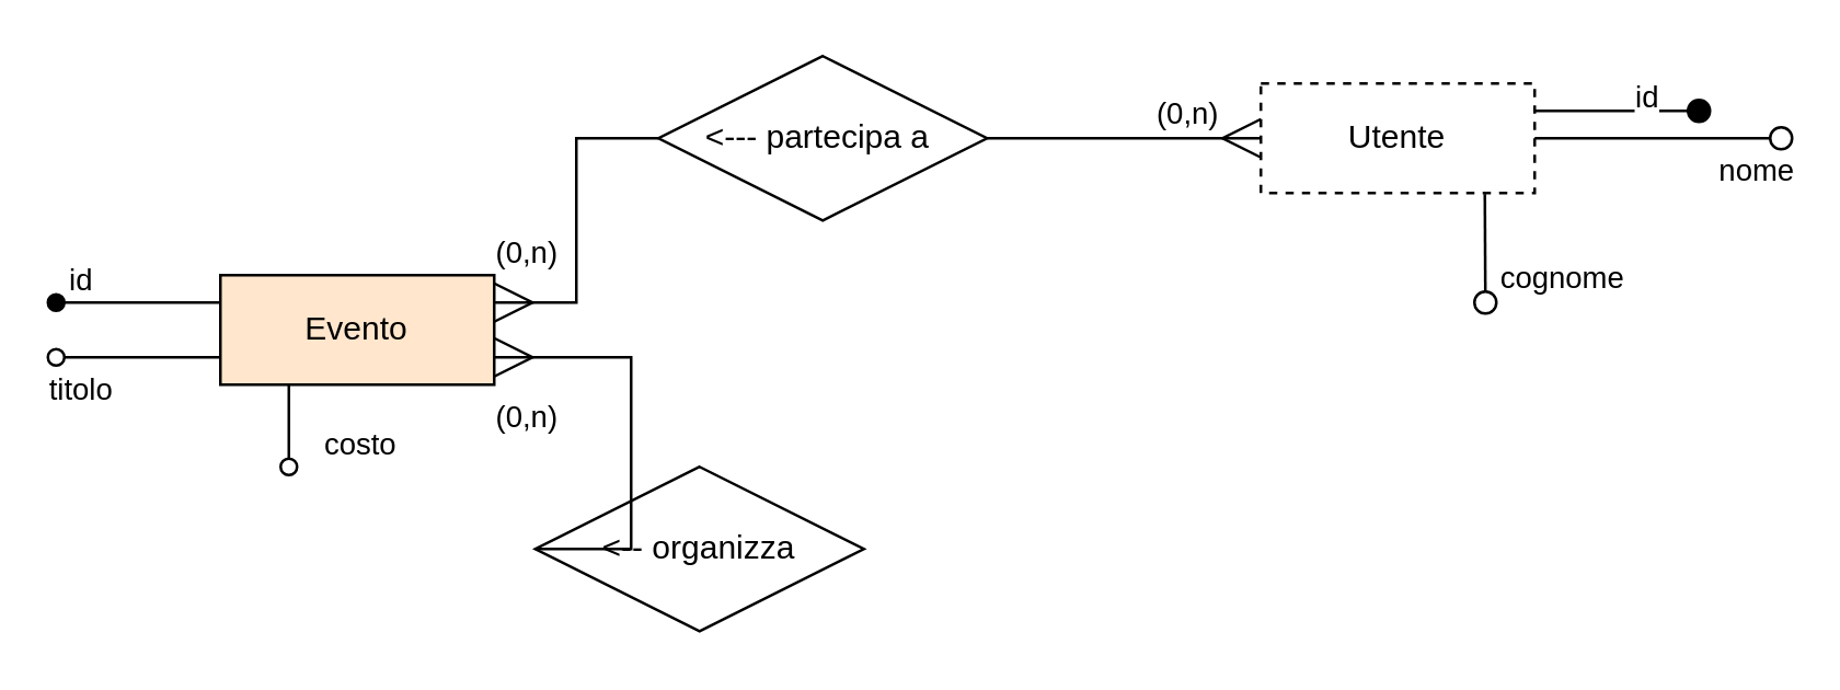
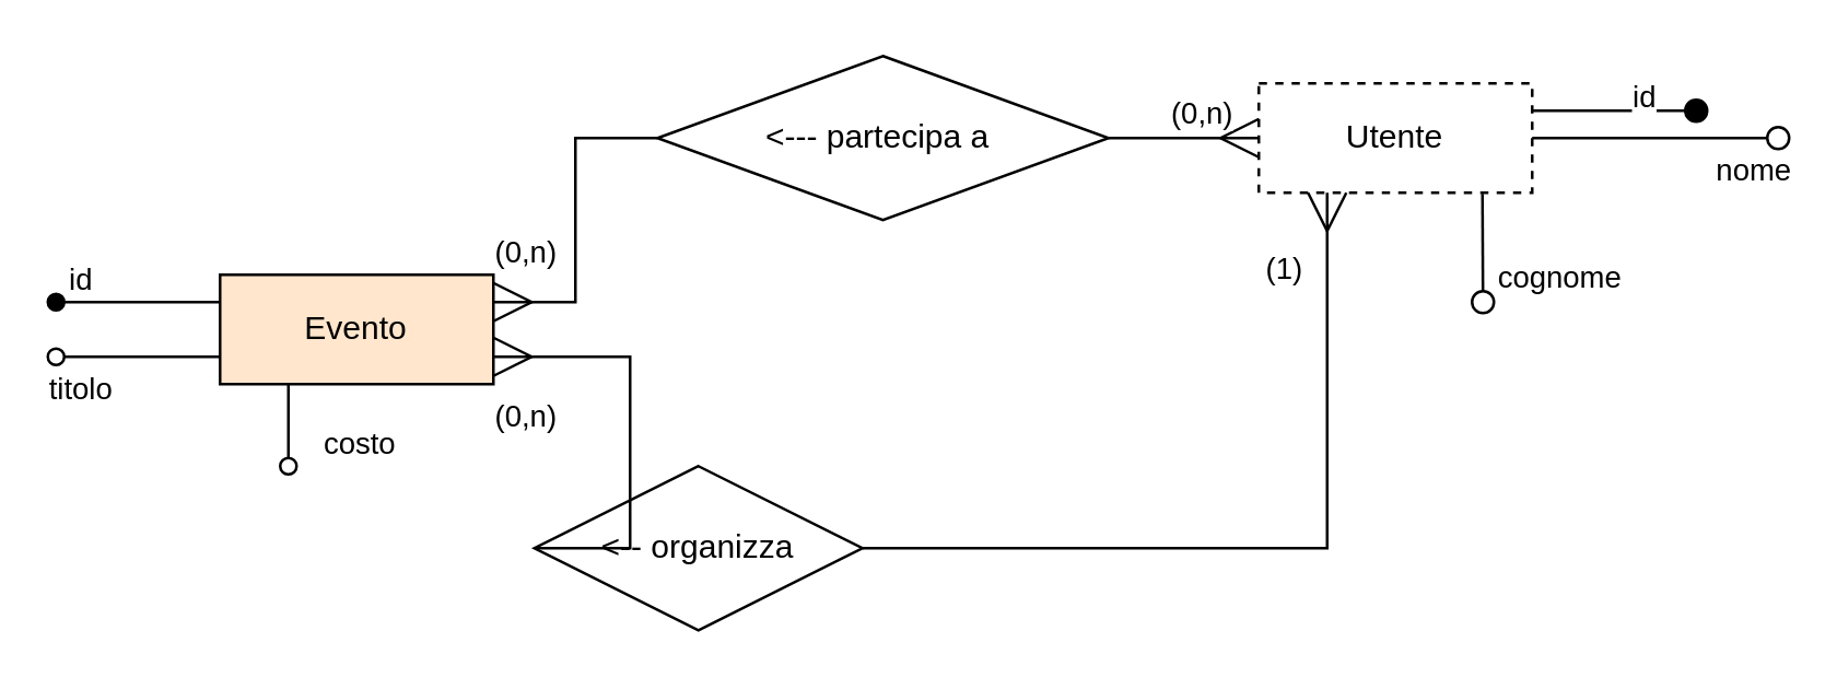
  <mxCell id="0" />
  <mxCell id="1" parent="0" />
  <mxCell id="2" value="Evento" style="whiteSpace=wrap;html=1;align=center;fillColor=#ffe6cc;" vertex="1" parent="1"><mxGeometry x="80" y="100" width="100" height="40" as="geometry" /></mxCell>
  <mxCell id="3" value="Utente" style="whiteSpace=wrap;html=1;align=center;dashed=1;" vertex="1" parent="1"><mxGeometry x="460" y="30" width="100" height="40" as="geometry" /></mxCell>
- <mxCell id="4" value="&amp;lt;--- partecipa a&amp;nbsp;" style="shape=rhombus;perimeter=rhombusPerimeter;whiteSpace=wrap;html=1;align=center;" vertex="1" parent="1"><mxGeometry x="240" y="20" width="120" height="60" as="geometry" /></mxCell>
+ <mxCell id="4" value="&amp;lt;--- partecipa a&amp;nbsp;" style="shape=rhombus;perimeter=rhombusPerimeter;whiteSpace=wrap;html=1;align=center;" vertex="1" parent="1"><mxGeometry x="240" y="20" width="165" height="60" as="geometry" /></mxCell>
  <mxCell id="5" value="" style="edgeStyle=entityRelationEdgeStyle;fontSize=12;html=1;endArrow=ERmany;rounded=0;exitX=1;exitY=0.5;exitDx=0;exitDy=0;entryX=0;entryY=0.5;entryDx=0;entryDy=0;strokeWidth=1;endSize=12;" edge="1" parent="1" source="4" target="3"><mxGeometry width="100" height="100" relative="1" as="geometry"><mxPoint x="315" y="-10" as="sourcePoint" /><mxPoint x="415" as="targetPoint" y="-110" /></mxGeometry></mxCell>
  <mxCell id="6" value="(0,n)" style="edgeLabel;html=1;align=right;verticalAlign=bottom;resizable=0;points=[];" vertex="1" connectable="0" parent="5"><mxGeometry x="0.709" y="1" relative="1" as="geometry"><mxPoint as="offset" /></mxGeometry></mxCell>
  <mxCell id="7" value="" style="fontSize=12;html=1;endArrow=ERmany;rounded=0;exitX=0;exitY=0.5;exitDx=0;exitDy=0;endSize=12;edgeStyle=orthogonalEdgeStyle;" edge="1" parent="1" source="4"><mxGeometry width="100" height="100" relative="1" as="geometry"><mxPoint x="170" y="80" as="sourcePoint" /><mxPoint x="180" y="110" as="targetPoint" /><Array as="points"><mxPoint x="210" y="50" /><mxPoint x="210" y="110" /></Array></mxGeometry></mxCell>
  <mxCell id="8" value="(0,n)" style="edgeLabel;html=1;align=left;verticalAlign=bottom;resizable=0;points=[];" vertex="1" connectable="0" parent="7"><mxGeometry x="0.754" y="1" relative="1" as="geometry"><mxPoint x="-16" y="-11" as="offset" /></mxGeometry></mxCell>
  <mxCell id="9" value="" style="endArrow=none;html=1;rounded=0;endSize=8;strokeWidth=1;entryX=0;entryY=0.25;entryDx=0;entryDy=0;startArrow=oval;startFill=1;" edge="1" parent="1" target="2"><mxGeometry width="50" height="50" relative="1" as="geometry"><mxPoint x="20" y="110" as="sourcePoint" /><mxPoint x="180" y="140" as="targetPoint" /></mxGeometry></mxCell>
  <mxCell id="10" value="id" style="edgeLabel;html=1;align=center;verticalAlign=bottom;resizable=0;points=[];" vertex="1" connectable="0" parent="9"><mxGeometry x="-0.721" relative="1" as="geometry"><mxPoint as="offset" /></mxGeometry></mxCell>
  <mxCell id="11" value="" style="endArrow=oval;html=1;rounded=0;endSize=8;strokeWidth=1;exitX=1;exitY=0.25;exitDx=0;exitDy=0;endFill=1;" edge="1" parent="1" source="3"><mxGeometry width="50" height="50" relative="1" as="geometry"><mxPoint x="300" y="160" as="sourcePoint" /><mxPoint x="620" y="40" as="targetPoint" /></mxGeometry></mxCell>
  <mxCell id="12" value="id" style="edgeLabel;html=1;align=center;verticalAlign=bottom;resizable=0;points=[];" vertex="1" connectable="0" parent="11"><mxGeometry x="0.333" y="-3" relative="1" as="geometry"><mxPoint as="offset" /></mxGeometry></mxCell>
  <mxCell id="13" value="" style="endArrow=none;html=1;rounded=0;endSize=8;strokeWidth=1;entryX=0;entryY=0.75;entryDx=0;entryDy=0;startArrow=oval;startFill=0;" edge="1" parent="1" target="2"><mxGeometry width="50" height="50" relative="1" as="geometry"><mxPoint x="20" y="130" as="sourcePoint" /><mxPoint x="70" y="130" as="targetPoint" /></mxGeometry></mxCell>
  <mxCell id="14" value="titolo" style="edgeLabel;html=1;align=center;verticalAlign=bottom;resizable=0;points=[];" vertex="1" connectable="0" parent="13"><mxGeometry x="-0.721" relative="1" as="geometry"><mxPoint y="20" as="offset" /></mxGeometry></mxCell>
  <mxCell id="15" value="" style="endArrow=none;html=1;rounded=0;endSize=8;strokeWidth=1;entryX=0.25;entryY=1;entryDx=0;entryDy=0;startArrow=oval;startFill=0;" edge="1" parent="1" target="2"><mxGeometry width="50" height="50" relative="1" as="geometry"><mxPoint x="105" y="170" as="sourcePoint" /><mxPoint x="90" y="140" as="targetPoint" /></mxGeometry></mxCell>
  <mxCell id="16" value="costo" style="edgeLabel;html=1;align=center;verticalAlign=bottom;resizable=0;points=[];" vertex="1" connectable="0" parent="15"><mxGeometry x="-0.721" relative="1" as="geometry"><mxPoint x="25" y="4" as="offset" /></mxGeometry></mxCell>
  <mxCell id="17" value="" style="endArrow=oval;html=1;rounded=0;endSize=8;strokeWidth=1;exitX=1;exitY=0.5;exitDx=0;exitDy=0;endFill=0;" edge="1" parent="1" source="3"><mxGeometry width="50" height="50" relative="1" as="geometry"><mxPoint x="570" y="50" as="sourcePoint" /><mxPoint x="650" y="50" as="targetPoint" /></mxGeometry></mxCell>
  <mxCell id="18" value="nome" style="edgeLabel;html=1;align=center;verticalAlign=bottom;resizable=0;points=[];" vertex="1" connectable="0" parent="17"><mxGeometry x="0.333" y="-3" relative="1" as="geometry"><mxPoint x="20" y="17" as="offset" /></mxGeometry></mxCell>
  <mxCell id="19" value="" style="endArrow=oval;html=1;rounded=0;endSize=8;strokeWidth=1;exitX=0.818;exitY=1.009;exitDx=0;exitDy=0;endFill=0;exitPerimeter=0;" edge="1" parent="1" source="3"><mxGeometry width="50" height="50" relative="1" as="geometry"><mxPoint x="580" y="80" as="sourcePoint" /><mxPoint x="542" y="110" as="targetPoint" /></mxGeometry></mxCell>
  <mxCell id="20" value="cognome" style="edgeLabel;html=1;align=center;verticalAlign=bottom;resizable=0;points=[];" vertex="1" connectable="0" parent="19"><mxGeometry x="0.333" y="-3" relative="1" as="geometry"><mxPoint x="31" y="13" as="offset" /></mxGeometry></mxCell>
  <mxCell id="21" value="&amp;lt;-- organizza" style="shape=rhombus;perimeter=rhombusPerimeter;whiteSpace=wrap;html=1;align=center;" vertex="1" parent="1"><mxGeometry x="195" y="170" width="120" height="60" as="geometry" /></mxCell>
  <mxCell id="22" value="" style="fontSize=12;html=1;endArrow=ERmany;rounded=0;exitX=0;exitY=0.5;exitDx=0;exitDy=0;endSize=12;edgeStyle=orthogonalEdgeStyle;" edge="1" parent="1" source="21"><mxGeometry width="100" height="100" relative="1" as="geometry"><mxPoint x="250" y="60" as="sourcePoint" /><mxPoint x="180" y="130" as="targetPoint" /><Array as="points"><mxPoint x="230" y="200" /><mxPoint x="230" y="130" /></Array></mxGeometry></mxCell>
  <mxCell id="23" value="(0,n)" style="edgeLabel;html=1;align=left;verticalAlign=bottom;resizable=0;points=[];" vertex="1" connectable="0" parent="22"><mxGeometry x="0.754" y="1" relative="1" as="geometry"><mxPoint x="-20" y="29" as="offset" /></mxGeometry></mxCell>
+ <mxCell id="24" value="" style="fontSize=12;html=1;endArrow=ERmany;rounded=0;exitX=1;exitY=0.5;exitDx=0;exitDy=0;endSize=12;entryX=0.25;entryY=1;entryDx=0;entryDy=0;edgeStyle=orthogonalEdgeStyle;" edge="1" parent="1" source="21" target="3"><mxGeometry width="100" height="100" relative="1" as="geometry"><mxPoint x="280" y="210" as="sourcePoint" /><mxPoint x="190" y="140" as="targetPoint" /></mxGeometry></mxCell>
+ <mxCell id="25" value="(1)" style="edgeLabel;html=1;align=left;verticalAlign=bottom;resizable=0;points=[];" vertex="1" connectable="0" parent="24"><mxGeometry x="0.754" y="1" relative="1" as="geometry"><mxPoint x="-23" y="-1" as="offset" /></mxGeometry></mxCell>
